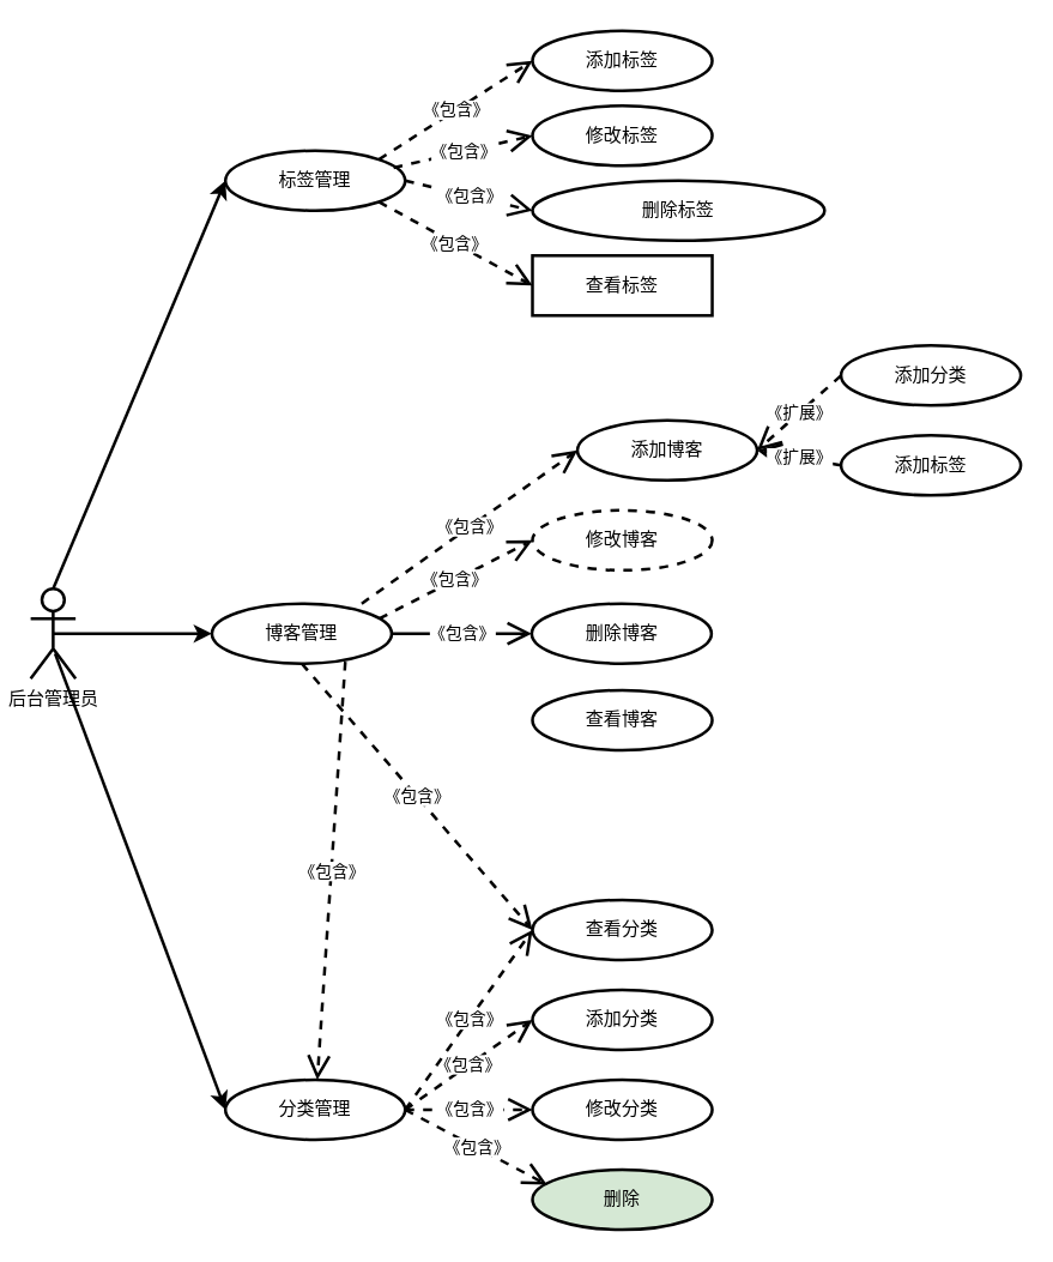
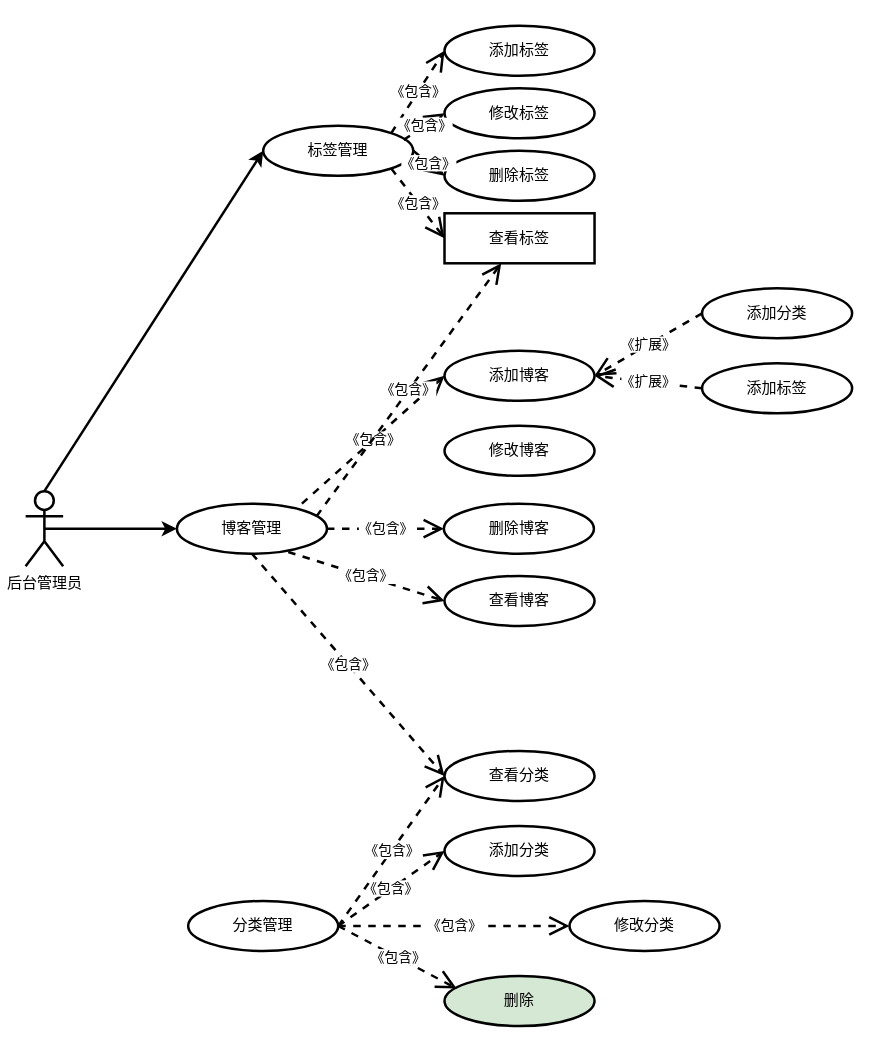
  <mxCell id="0" />
  <mxCell id="1" parent="0" />
  <mxCell id="2" value="后台管理员" style="shape=umlActor;verticalLabelPosition=bottom;verticalAlign=top;html=1;strokeWidth=2;" parent="1" vertex="1"><mxGeometry x="20" y="392.25" width="30" height="60" as="geometry" /></mxCell>
- <mxCell id="3" value="标签管理" style="ellipse;whiteSpace=wrap;html=1;strokeWidth=2;" parent="1" vertex="1"><mxGeometry x="150" y="100" width="120" height="40" as="geometry" /></mxCell>
+ <mxCell id="3" value="标签管理" style="ellipse;whiteSpace=wrap;html=1;strokeWidth=2;" parent="1" vertex="1"><mxGeometry x="210" y="100" width="120" height="40" as="geometry" /></mxCell>
  <mxCell id="4" value="分类管理" style="ellipse;whiteSpace=wrap;html=1;strokeWidth=2;" parent="1" vertex="1"><mxGeometry x="150" y="720" width="120" height="40" as="geometry" /></mxCell>
  <mxCell id="5" value="博客管理" style="ellipse;whiteSpace=wrap;html=1;strokeWidth=2;" parent="1" vertex="1"><mxGeometry x="141" y="402.25" width="120" height="40" as="geometry" /></mxCell>
- <mxCell id="6" value="删除标签" style="ellipse;whiteSpace=wrap;html=1;strokeWidth=2;" parent="1" vertex="1"><mxGeometry x="355" y="120" width="195" height="40" as="geometry" /></mxCell>
+ <mxCell id="6" value="删除标签" style="ellipse;whiteSpace=wrap;html=1;strokeWidth=2;" parent="1" vertex="1"><mxGeometry x="355" y="120" width="120" height="40" as="geometry" /></mxCell>
  <mxCell id="7" value="修改标签" style="ellipse;whiteSpace=wrap;html=1;strokeWidth=2;" parent="1" vertex="1"><mxGeometry x="355" y="70" width="120" height="40" as="geometry" /></mxCell>
  <mxCell id="8" value="添加标签" style="ellipse;whiteSpace=wrap;html=1;strokeWidth=2;" parent="1" vertex="1"><mxGeometry x="355" y="20" width="120" height="40" as="geometry" /></mxCell>
  <mxCell id="9" value="《包含》" style="endArrow=open;endSize=12;dashed=1;html=1;rounded=0;exitX=1;exitY=0;exitDx=0;exitDy=0;entryX=0;entryY=0.5;entryDx=0;entryDy=0;strokeWidth=2;" parent="1" source="3" target="8" edge="1"><mxGeometry width="160" relative="1" as="geometry"><mxPoint x="360" y="130" as="sourcePoint" /><mxPoint x="520" y="130" as="targetPoint" /></mxGeometry></mxCell>
  <mxCell id="10" value="《包含》" style="endArrow=open;endSize=12;dashed=1;html=1;rounded=0;exitX=0.936;exitY=0.283;exitDx=0;exitDy=0;entryX=0;entryY=0.5;entryDx=0;entryDy=0;exitPerimeter=0;strokeWidth=2;" parent="1" source="3" target="7" edge="1"><mxGeometry width="160" relative="1" as="geometry"><mxPoint x="292" y="126" as="sourcePoint" /><mxPoint x="320" y="70" as="targetPoint" /></mxGeometry></mxCell>
  <mxCell id="11" value="《包含》" style="endArrow=open;endSize=12;dashed=1;html=1;rounded=0;exitX=1;exitY=0.5;exitDx=0;exitDy=0;entryX=0;entryY=0.5;entryDx=0;entryDy=0;strokeWidth=2;" parent="1" source="3" target="6" edge="1"><mxGeometry width="160" relative="1" as="geometry"><mxPoint x="302" y="136" as="sourcePoint" /><mxPoint x="330" y="80" as="targetPoint" /></mxGeometry></mxCell>
- <mxCell id="12" value="添加博客" style="ellipse;whiteSpace=wrap;html=1;strokeWidth=2;" parent="1" vertex="1"><mxGeometry x="385" y="280" width="120" height="40" as="geometry" /></mxCell>
- <mxCell id="13" value="修改博客" style="ellipse;whiteSpace=wrap;html=1;strokeWidth=2;dashed=1;" parent="1" vertex="1"><mxGeometry x="355" y="340" width="120" height="40" as="geometry" /></mxCell>
+ <mxCell id="12" value="添加博客" style="ellipse;whiteSpace=wrap;html=1;strokeWidth=2;" parent="1" vertex="1"><mxGeometry x="355" y="280" width="120" height="40" as="geometry" /></mxCell>
+ <mxCell id="13" value="修改博客" style="ellipse;whiteSpace=wrap;html=1;strokeWidth=2;" parent="1" vertex="1"><mxGeometry x="355" y="340" width="120" height="40" as="geometry" /></mxCell>
  <mxCell id="14" value="删除博客" style="ellipse;whiteSpace=wrap;html=1;strokeWidth=2;" parent="1" vertex="1"><mxGeometry x="354.5" y="402.25" width="120" height="40" as="geometry" /></mxCell>
  <mxCell id="15" value="查看分类" style="ellipse;whiteSpace=wrap;html=1;strokeWidth=2;" parent="1" vertex="1"><mxGeometry x="355" y="600" width="120" height="40" as="geometry" /></mxCell>
  <mxCell id="16" value="添加分类" style="ellipse;whiteSpace=wrap;html=1;strokeWidth=2;" parent="1" vertex="1"><mxGeometry x="355" y="660" width="120" height="40" as="geometry" /></mxCell>
- <mxCell id="17" value="修改分类" style="ellipse;whiteSpace=wrap;html=1;strokeWidth=2;" parent="1" vertex="1"><mxGeometry x="355" y="720" width="120" height="40" as="geometry" /></mxCell>
+ <mxCell id="17" value="修改分类" style="ellipse;whiteSpace=wrap;html=1;strokeWidth=2;" parent="1" vertex="1"><mxGeometry x="455" y="720" width="120" height="40" as="geometry" /></mxCell>
  <mxCell id="18" value="删除" style="ellipse;whiteSpace=wrap;html=1;strokeWidth=2;fillColor=#d5e8d4;" parent="1" vertex="1"><mxGeometry x="355" y="780" width="120" height="40" as="geometry" /></mxCell>
  <mxCell id="19" value="查看标签" style="whiteSpace=wrap;html=1;strokeWidth=2;rounded=0;" parent="1" vertex="1"><mxGeometry x="355" y="170" width="120" height="40" as="geometry" /></mxCell>
  <mxCell id="20" value="《包含》" style="endArrow=open;endSize=12;dashed=1;html=1;rounded=0;exitX=1;exitY=1;exitDx=0;exitDy=0;entryX=0;entryY=0.5;entryDx=0;entryDy=0;strokeWidth=2;" parent="1" source="3" target="19" edge="1"><mxGeometry width="160" relative="1" as="geometry"><mxPoint x="310" y="140" as="sourcePoint" /><mxPoint x="382" y="134" as="targetPoint" /></mxGeometry></mxCell>
  <mxCell id="21" value="查看博客" style="ellipse;whiteSpace=wrap;html=1;strokeWidth=2;" parent="1" vertex="1"><mxGeometry x="355" y="460" width="120" height="40" as="geometry" /></mxCell>
  <mxCell id="22" value="《包含》" style="endArrow=open;endSize=12;dashed=1;html=1;rounded=0;exitX=0.833;exitY=0;exitDx=0;exitDy=0;entryX=0;entryY=0.5;entryDx=0;entryDy=0;exitPerimeter=0;strokeWidth=2;" parent="1" source="5" target="12" edge="1"><mxGeometry width="160" relative="1" as="geometry"><mxPoint x="230" y="430" as="sourcePoint" /><mxPoint x="350" y="291" as="targetPoint" /></mxGeometry></mxCell>
- <mxCell id="23" value="《包含》" style="endArrow=open;endSize=12;dashed=1;html=1;rounded=0;exitX=0.931;exitY=0.25;exitDx=0;exitDy=0;entryX=0;entryY=0.5;entryDx=0;entryDy=0;exitPerimeter=0;strokeWidth=2;" parent="1" source="5" target="13" edge="1"><mxGeometry width="160" relative="1" as="geometry"><mxPoint x="240" y="440" as="sourcePoint" /><mxPoint x="360" y="301" as="targetPoint" /></mxGeometry></mxCell>
- <mxCell id="24" value="《包含》" style="endArrow=open;endSize=12;dashed=0;html=1;rounded=0;entryX=0;entryY=0.5;entryDx=0;entryDy=0;exitX=1;exitY=0.5;exitDx=0;exitDy=0;strokeWidth=2;" parent="1" source="5" target="14" edge="1"><mxGeometry width="160" relative="1" as="geometry"><mxPoint x="260" y="450" as="sourcePoint" /><mxPoint x="370" y="311" as="targetPoint" /></mxGeometry></mxCell>
- <mxCell id="25" value="《包含》" style="endArrow=open;endSize=12;dashed=1;html=1;rounded=0;exitX=0.742;exitY=0.967;exitDx=0;exitDy=0;exitPerimeter=0;strokeWidth=2;" parent="1" source="5" target="4" edge="1"><mxGeometry width="160" relative="1" as="geometry"><mxPoint x="260" y="460" as="sourcePoint" /><mxPoint x="380" y="321" as="targetPoint" /></mxGeometry></mxCell>
+ <mxCell id="23" value="《包含》" style="endArrow=open;endSize=12;dashed=1;html=1;rounded=0;exitX=0.931;exitY=0.25;exitDx=0;exitDy=0;exitPerimeter=0;strokeWidth=2;" parent="1" source="5" target="19" edge="1"><mxGeometry width="160" relative="1" as="geometry"><mxPoint x="240" y="440" as="sourcePoint" /><mxPoint x="360" y="301" as="targetPoint" /></mxGeometry></mxCell>
+ <mxCell id="24" value="《包含》" style="endArrow=open;endSize=12;dashed=1;html=1;rounded=0;entryX=0;entryY=0.5;entryDx=0;entryDy=0;exitX=1;exitY=0.5;exitDx=0;exitDy=0;strokeWidth=2;" parent="1" source="5" target="14" edge="1"><mxGeometry width="160" relative="1" as="geometry"><mxPoint x="260" y="450" as="sourcePoint" /><mxPoint x="370" y="311" as="targetPoint" /></mxGeometry></mxCell>
+ <mxCell id="25" value="《包含》" style="endArrow=open;endSize=12;dashed=1;html=1;rounded=0;exitX=0.742;exitY=0.967;exitDx=0;exitDy=0;entryX=0;entryY=0.5;entryDx=0;entryDy=0;exitPerimeter=0;strokeWidth=2;" parent="1" source="5" target="21" edge="1"><mxGeometry width="160" relative="1" as="geometry"><mxPoint x="260" y="460" as="sourcePoint" /><mxPoint x="380" y="321" as="targetPoint" /></mxGeometry></mxCell>
  <mxCell id="26" value="《包含》" style="endArrow=open;endSize=12;dashed=1;html=1;rounded=0;exitX=0.5;exitY=1;exitDx=0;exitDy=0;entryX=0;entryY=0.5;entryDx=0;entryDy=0;strokeWidth=2;" parent="1" source="5" target="15" edge="1"><mxGeometry width="160" relative="1" as="geometry"><mxPoint x="240" y="470" as="sourcePoint" /><mxPoint x="360" y="331" as="targetPoint" /></mxGeometry></mxCell>
  <mxCell id="27" value="《包含》" style="endArrow=open;endSize=12;dashed=1;html=1;rounded=0;exitX=1;exitY=0.5;exitDx=0;exitDy=0;entryX=0.081;entryY=0.25;entryDx=0;entryDy=0;entryPerimeter=0;strokeWidth=2;" parent="1" source="4" target="18" edge="1"><mxGeometry width="160" relative="1" as="geometry"><mxPoint x="316" y="680" as="sourcePoint" /><mxPoint x="405.64" y="575" as="targetPoint" /></mxGeometry></mxCell>
  <mxCell id="28" value="《包含》" style="endArrow=open;endSize=12;dashed=1;html=1;rounded=0;exitX=1;exitY=0.5;exitDx=0;exitDy=0;entryX=0;entryY=0.5;entryDx=0;entryDy=0;strokeWidth=2;" parent="1" source="4" target="17" edge="1"><mxGeometry width="160" relative="1" as="geometry"><mxPoint x="337.96" y="670.68" as="sourcePoint" /><mxPoint x="415.64" y="585" as="targetPoint" /></mxGeometry></mxCell>
  <mxCell id="29" value="《包含》" style="endArrow=open;endSize=12;dashed=1;html=1;rounded=0;exitX=1;exitY=0.5;exitDx=0;exitDy=0;entryX=0;entryY=0.5;entryDx=0;entryDy=0;strokeWidth=2;" parent="1" source="4" target="16" edge="1"><mxGeometry width="160" relative="1" as="geometry"><mxPoint x="328.066" y="645.858" as="sourcePoint" /><mxPoint x="425.64" y="595" as="targetPoint" /></mxGeometry></mxCell>
  <mxCell id="30" value="《包含》" style="endArrow=open;endSize=12;dashed=1;html=1;rounded=0;exitX=1;exitY=0.5;exitDx=0;exitDy=0;entryX=0;entryY=0.5;entryDx=0;entryDy=0;strokeWidth=2;" parent="1" source="4" target="15" edge="1"><mxGeometry width="160" relative="1" as="geometry"><mxPoint x="310" y="641.32" as="sourcePoint" /><mxPoint x="435.64" y="605" as="targetPoint" /></mxGeometry></mxCell>
  <mxCell id="31" value="添加标签" style="ellipse;whiteSpace=wrap;html=1;strokeWidth=2;" parent="1" vertex="1"><mxGeometry x="561" y="290" width="120" height="40" as="geometry" /></mxCell>
  <mxCell id="32" value="添加分类" style="ellipse;whiteSpace=wrap;html=1;strokeWidth=2;" parent="1" vertex="1"><mxGeometry x="561" y="230" width="120" height="40" as="geometry" /></mxCell>
  <mxCell id="33" value="《扩展》" style="endArrow=open;endSize=12;dashed=1;html=1;rounded=0;exitX=0;exitY=0.5;exitDx=0;exitDy=0;entryX=1;entryY=0.5;entryDx=0;entryDy=0;strokeWidth=2;" parent="1" source="32" target="12" edge="1"><mxGeometry x="-0.002" width="160" relative="1" as="geometry"><mxPoint x="272" y="244" as="sourcePoint" /><mxPoint x="471" y="280" as="targetPoint" /><mxPoint as="offset" /></mxGeometry></mxCell>
  <mxCell id="34" value="《扩展》" style="endArrow=open;endSize=12;dashed=1;html=1;rounded=0;exitX=0;exitY=0.5;exitDx=0;exitDy=0;entryX=1;entryY=0.5;entryDx=0;entryDy=0;strokeWidth=2;" parent="1" source="31" target="12" edge="1"><mxGeometry width="160" relative="1" as="geometry"><mxPoint x="590" y="340" as="sourcePoint" /><mxPoint x="450" y="350" as="targetPoint" /></mxGeometry></mxCell>
  <mxCell id="35" value="" style="endArrow=classic;html=1;rounded=0;entryX=0;entryY=0.5;entryDx=0;entryDy=0;exitX=0.5;exitY=0;exitDx=0;exitDy=0;exitPerimeter=0;strokeWidth=2;" parent="1" source="2" target="3" edge="1"><mxGeometry width="50" height="50" relative="1" as="geometry"><mxPoint x="320" y="462.25" as="sourcePoint" /><mxPoint x="370" y="412.25" as="targetPoint" /></mxGeometry></mxCell>
- <mxCell id="36" value="" style="endArrow=classic;html=1;rounded=0;entryX=0;entryY=0.5;entryDx=0;entryDy=0;exitX=0.544;exitY=0.722;exitDx=0;exitDy=0;exitPerimeter=0;strokeWidth=2;" parent="1" source="2" target="4" edge="1"><mxGeometry width="50" height="50" relative="1" as="geometry"><mxPoint x="45" y="402.25" as="sourcePoint" /><mxPoint x="110" y="282.25" as="targetPoint" /></mxGeometry></mxCell>
  <mxCell id="37" value="" style="endArrow=classic;html=1;rounded=0;entryX=0;entryY=0.5;entryDx=0;entryDy=0;exitX=0.5;exitY=0.5;exitDx=0;exitDy=0;exitPerimeter=0;strokeWidth=2;" parent="1" source="2" target="5" edge="1"><mxGeometry width="50" height="50" relative="1" as="geometry"><mxPoint x="55" y="412.25" as="sourcePoint" /><mxPoint x="120" y="292.25" as="targetPoint" /></mxGeometry></mxCell>
